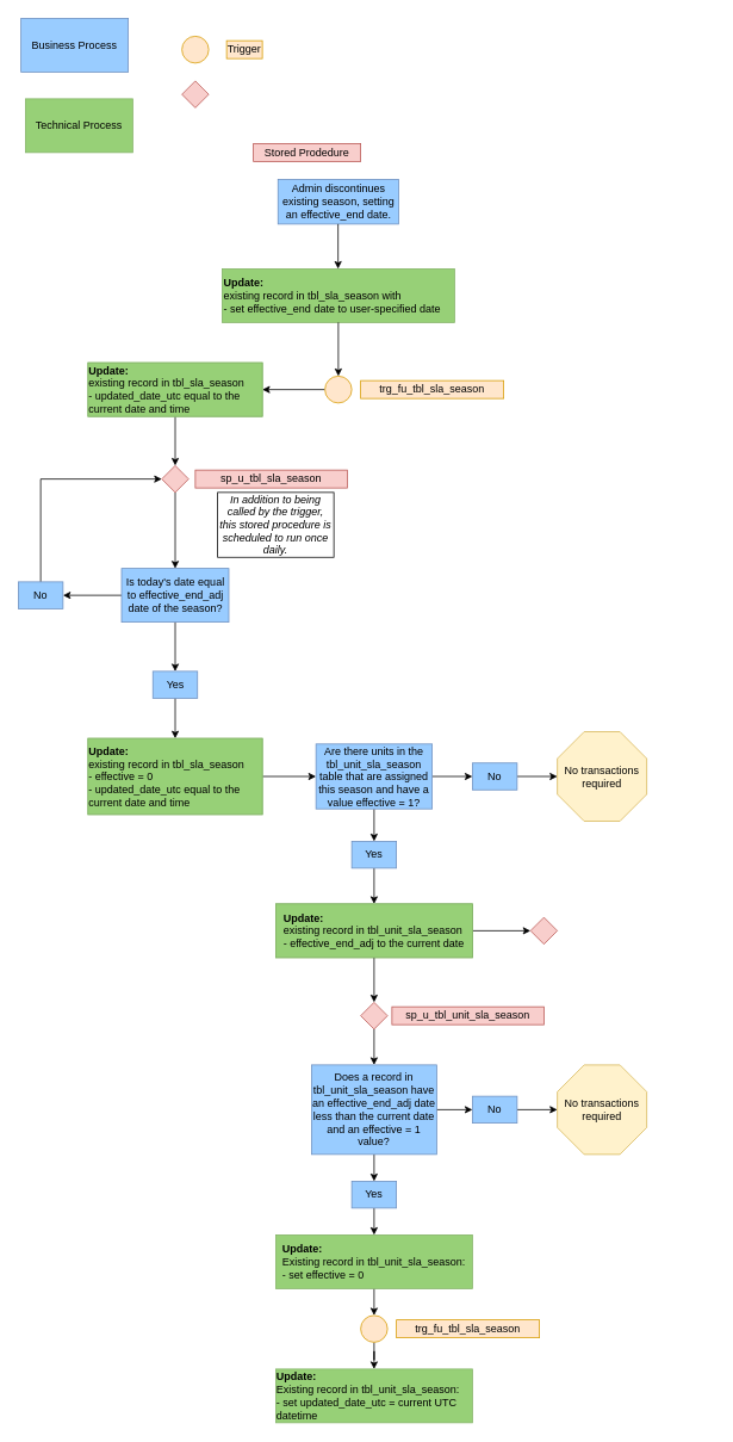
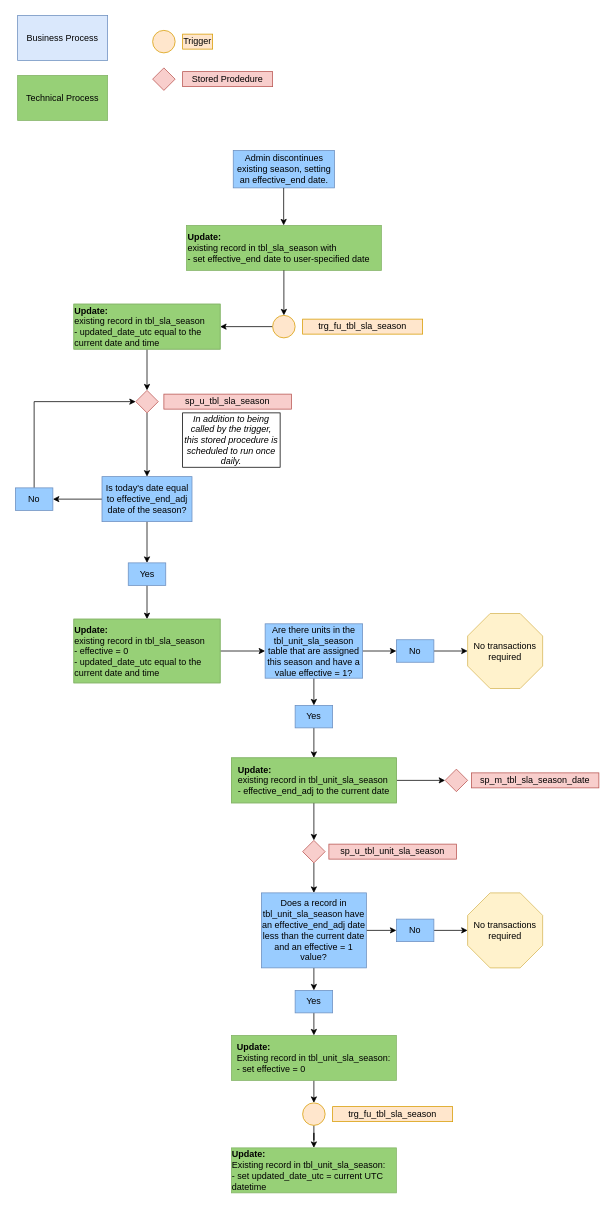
  <mxCell id="0" />
  <mxCell id="1" parent="0" />
  <mxCell id="2" value="Admin discontinues existing season, setting an effective_end date." style="rounded=0;whiteSpace=wrap;html=1;fontSize=12;glass=0;strokeWidth=1;shadow=0;fillColor=#99CCFF;strokeColor=#6c8ebf;" parent="1" vertex="1"><mxGeometry x="310.5" y="200" width="135" height="50" as="geometry" /></mxCell>
  <mxCell id="3" value="&lt;b&gt;Update:&lt;br&gt;&lt;/b&gt;existing record in tbl_sla_season with&lt;br&gt;- set effective_end date to user-specified date" style="rounded=0;whiteSpace=wrap;html=1;fillColor=#97D077;strokeColor=#82b366;align=left;" parent="1" vertex="1"><mxGeometry x="248" y="300" width="260" height="60" as="geometry" /></mxCell>
  <mxCell id="4" value="" style="endArrow=classic;html=1;exitX=0.5;exitY=1;exitDx=0;exitDy=0;entryX=0.5;entryY=0;entryDx=0;entryDy=0;" parent="1" source="3" target="27" edge="1"><mxGeometry width="50" height="50" relative="1" as="geometry"><mxPoint x="378" y="370" as="sourcePoint" /><mxPoint x="378" y="420" as="targetPoint" /></mxGeometry></mxCell>
  <mxCell id="5" value="" style="endArrow=classic;html=1;" parent="1" edge="1"><mxGeometry width="50" height="50" relative="1" as="geometry"><mxPoint x="377.71" y="250" as="sourcePoint" /><mxPoint x="377.71" y="300" as="targetPoint" /></mxGeometry></mxCell>
- <mxCell id="6" value="Business Process" style="rounded=0;whiteSpace=wrap;html=1;strokeColor=#6c8ebf;fillColor=#99CCFF;" parent="1" vertex="1"><mxGeometry x="23" y="20" width="120" height="60" as="geometry" /></mxCell>
- <mxCell id="7" value="Technical Process" style="rounded=0;whiteSpace=wrap;html=1;strokeColor=#82b366;fillColor=#97D077;" parent="1" vertex="1"><mxGeometry x="28" y="110" width="120" height="60" as="geometry" /></mxCell>
+ <mxCell id="6" value="Business Process" style="rounded=0;whiteSpace=wrap;html=1;strokeColor=#6c8ebf;fillColor=#dae8fc;" parent="1" vertex="1"><mxGeometry x="23" y="20" width="120" height="60" as="geometry" /></mxCell>
+ <mxCell id="7" value="Technical Process" style="rounded=0;whiteSpace=wrap;html=1;strokeColor=#82b366;fillColor=#97D077;" parent="1" vertex="1"><mxGeometry x="23" y="100" width="120" height="60" as="geometry" /></mxCell>
  <mxCell id="8" value="" style="ellipse;whiteSpace=wrap;html=1;aspect=fixed;fillColor=#ffe6cc;strokeColor=#d79b00;" parent="1" vertex="1"><mxGeometry x="203" y="40" width="30" height="30" as="geometry" /></mxCell>
- <mxCell id="9" value="Trigger" style="text;html=1;strokeColor=#d79b00;fillColor=#ffe6cc;align=center;verticalAlign=middle;whiteSpace=wrap;rounded=0;" parent="1" vertex="1"><mxGeometry x="253" y="45" width="40" height="20" as="geometry" /></mxCell>
+ <mxCell id="9" value="Trigger" style="text;html=1;strokeColor=#d79b00;fillColor=#ffe6cc;align=center;verticalAlign=middle;whiteSpace=wrap;rounded=0;" parent="1" vertex="1"><mxGeometry x="243" y="45" width="40" height="20" as="geometry" /></mxCell>
  <mxCell id="10" value="" style="rhombus;whiteSpace=wrap;html=1;align=left;fillColor=#f8cecc;strokeColor=#b85450;" parent="1" vertex="1"><mxGeometry x="203" y="90" width="30" height="30" as="geometry" /></mxCell>
- <mxCell id="11" value="Stored Prodedure" style="text;html=1;strokeColor=#b85450;fillColor=#f8cecc;align=center;verticalAlign=middle;whiteSpace=wrap;rounded=0;" parent="1" vertex="1"><mxGeometry x="283" y="160" width="120" height="20" as="geometry" /></mxCell>
+ <mxCell id="11" value="Stored Prodedure" style="text;html=1;strokeColor=#b85450;fillColor=#f8cecc;align=center;verticalAlign=middle;whiteSpace=wrap;rounded=0;" parent="1" vertex="1"><mxGeometry x="243" y="95" width="120" height="20" as="geometry" /></mxCell>
  <mxCell id="12" style="edgeStyle=orthogonalEdgeStyle;rounded=0;orthogonalLoop=1;jettySize=auto;html=1;exitX=0;exitY=0.5;exitDx=0;exitDy=0;entryX=1;entryY=0.5;entryDx=0;entryDy=0;" parent="1" source="14" target="16" edge="1"><mxGeometry relative="1" as="geometry" /></mxCell>
  <mxCell id="13" style="edgeStyle=orthogonalEdgeStyle;rounded=0;orthogonalLoop=1;jettySize=auto;html=1;exitX=0.5;exitY=1;exitDx=0;exitDy=0;entryX=0.5;entryY=0;entryDx=0;entryDy=0;" parent="1" source="14" target="18" edge="1"><mxGeometry relative="1" as="geometry" /></mxCell>
  <mxCell id="14" value="Is today's date equal to effective_end_adj date of the season?" style="rounded=0;whiteSpace=wrap;html=1;fillColor=#99CCFF;strokeColor=#6c8ebf;" parent="1" vertex="1"><mxGeometry x="135.5" y="635" width="120" height="60" as="geometry" /></mxCell>
  <mxCell id="15" style="edgeStyle=orthogonalEdgeStyle;rounded=0;orthogonalLoop=1;jettySize=auto;html=1;exitX=0.5;exitY=0;exitDx=0;exitDy=0;entryX=0;entryY=0.5;entryDx=0;entryDy=0;" parent="1" source="16" target="24" edge="1"><mxGeometry relative="1" as="geometry" /></mxCell>
  <mxCell id="16" value="No" style="rounded=0;whiteSpace=wrap;html=1;fillColor=#99CCFF;strokeColor=#6c8ebf;" parent="1" vertex="1"><mxGeometry x="20" y="650" width="50" height="30" as="geometry" /></mxCell>
  <mxCell id="17" value="" style="edgeStyle=orthogonalEdgeStyle;rounded=0;orthogonalLoop=1;jettySize=auto;html=1;entryX=0.5;entryY=0;entryDx=0;entryDy=0;" parent="1" source="18" target="20" edge="1"><mxGeometry relative="1" as="geometry"><mxPoint x="425" y="875" as="targetPoint" /></mxGeometry></mxCell>
  <mxCell id="18" value="Yes" style="rounded=0;whiteSpace=wrap;html=1;fillColor=#99CCFF;strokeColor=#6c8ebf;" parent="1" vertex="1"><mxGeometry x="170.5" y="750" width="50" height="30" as="geometry" /></mxCell>
  <mxCell id="19" style="edgeStyle=orthogonalEdgeStyle;rounded=0;orthogonalLoop=1;jettySize=auto;html=1;exitX=1;exitY=0.5;exitDx=0;exitDy=0;entryX=0;entryY=0.5;entryDx=0;entryDy=0;" parent="1" source="20" target="35" edge="1"><mxGeometry relative="1" as="geometry" /></mxCell>
  <mxCell id="20" value="&lt;div style=&quot;text-align: left&quot;&gt;&lt;b&gt;Update:&lt;/b&gt;&lt;/div&gt;&lt;div style=&quot;text-align: left&quot;&gt;&lt;span&gt;existing record in tbl_sla_season&lt;/span&gt;&lt;/div&gt;&lt;div style=&quot;text-align: left&quot;&gt;&lt;span&gt;- effective = 0&lt;/span&gt;&lt;/div&gt;&lt;div style=&quot;text-align: left&quot;&gt;- updated_date_utc equal to the current date and time&lt;span&gt;&lt;br&gt;&lt;/span&gt;&lt;/div&gt;" style="rounded=0;whiteSpace=wrap;html=1;fillColor=#d5e8d4;strokeColor=#82b366;" parent="1" vertex="1"><mxGeometry x="98" y="825" width="195" height="85" as="geometry" /></mxCell>
  <mxCell id="21" style="edgeStyle=orthogonalEdgeStyle;rounded=0;orthogonalLoop=1;jettySize=auto;html=1;exitX=1;exitY=0.5;exitDx=0;exitDy=0;entryX=0;entryY=0.5;entryDx=0;entryDy=0;" parent="1" source="22" target="32" edge="1"><mxGeometry relative="1" as="geometry" /></mxCell>
  <mxCell id="22" value="&lt;div style=&quot;text-align: left&quot;&gt;&lt;b&gt;Update:&lt;/b&gt;&lt;/div&gt;&lt;div style=&quot;text-align: left&quot;&gt;existing record in tbl_unit_sla_season&lt;/div&gt;&lt;div style=&quot;text-align: left&quot;&gt;- effective = 0&lt;/div&gt;&lt;div style=&quot;text-align: left&quot;&gt;- effective_end to the current date&lt;/div&gt;" style="rounded=0;whiteSpace=wrap;html=1;fillColor=#d5e8d4;strokeColor=#82b366;" parent="1" vertex="1"><mxGeometry x="308" y="1010" width="220" height="60" as="geometry" /></mxCell>
  <mxCell id="23" style="edgeStyle=orthogonalEdgeStyle;rounded=0;orthogonalLoop=1;jettySize=auto;html=1;exitX=0.5;exitY=1;exitDx=0;exitDy=0;entryX=0.5;entryY=0;entryDx=0;entryDy=0;" parent="1" source="24" target="14" edge="1"><mxGeometry relative="1" as="geometry" /></mxCell>
  <mxCell id="24" value="" style="rhombus;whiteSpace=wrap;html=1;align=left;fillColor=#f8cecc;strokeColor=#b85450;" parent="1" vertex="1"><mxGeometry x="180.5" y="520" width="30" height="30" as="geometry" /></mxCell>
  <mxCell id="25" value="sp_u_tbl_sla_season" style="text;html=1;strokeColor=#b85450;fillColor=#f8cecc;align=center;verticalAlign=middle;whiteSpace=wrap;rounded=0;" parent="1" vertex="1"><mxGeometry x="218" y="525" width="170" height="20" as="geometry" /></mxCell>
  <mxCell id="26" style="edgeStyle=orthogonalEdgeStyle;rounded=0;orthogonalLoop=1;jettySize=auto;html=1;exitX=0;exitY=0.5;exitDx=0;exitDy=0;entryX=1;entryY=0.5;entryDx=0;entryDy=0;" parent="1" source="27" target="30" edge="1"><mxGeometry relative="1" as="geometry" /></mxCell>
  <mxCell id="27" value="" style="ellipse;whiteSpace=wrap;html=1;aspect=fixed;fillColor=#ffe6cc;strokeColor=#d79b00;" parent="1" vertex="1"><mxGeometry x="363" y="420" width="30" height="30" as="geometry" /></mxCell>
  <mxCell id="28" value="trg_fu_tbl_sla_season" style="text;html=1;strokeColor=#d79b00;fillColor=#ffe6cc;align=center;verticalAlign=middle;whiteSpace=wrap;rounded=0;" parent="1" vertex="1"><mxGeometry x="403" y="425" width="160" height="20" as="geometry" /></mxCell>
  <mxCell id="29" style="edgeStyle=orthogonalEdgeStyle;rounded=0;orthogonalLoop=1;jettySize=auto;html=1;exitX=0.5;exitY=1;exitDx=0;exitDy=0;entryX=0.5;entryY=0;entryDx=0;entryDy=0;" parent="1" source="30" target="24" edge="1"><mxGeometry relative="1" as="geometry" /></mxCell>
  <mxCell id="30" value="&lt;div style=&quot;text-align: left&quot;&gt;&lt;b&gt;Update:&lt;/b&gt;&lt;/div&gt;&lt;div style=&quot;text-align: left&quot;&gt;&lt;span&gt;existing record in tbl_sla_season&lt;/span&gt;&lt;/div&gt;&lt;div style=&quot;text-align: left&quot;&gt;&lt;span&gt;- updated_date_utc equal to the current date and time&lt;/span&gt;&lt;/div&gt;" style="rounded=0;whiteSpace=wrap;html=1;fillColor=#d5e8d4;strokeColor=#82b366;" parent="1" vertex="1"><mxGeometry x="98" y="405" width="195" height="60" as="geometry" /></mxCell>
+ <mxCell id="31" value="sp_m_tbl_sla_season_date" style="text;html=1;strokeColor=#b85450;fillColor=#f8cecc;align=center;verticalAlign=middle;whiteSpace=wrap;rounded=0;" parent="1" vertex="1"><mxGeometry x="628" y="1030" width="170" height="20" as="geometry" /></mxCell>
  <mxCell id="32" value="" style="rhombus;whiteSpace=wrap;html=1;align=left;fillColor=#f8cecc;strokeColor=#b85450;" parent="1" vertex="1"><mxGeometry x="593" y="1025" width="30" height="30" as="geometry" /></mxCell>
  <mxCell id="33" style="edgeStyle=orthogonalEdgeStyle;rounded=0;orthogonalLoop=1;jettySize=auto;html=1;exitX=0.5;exitY=1;exitDx=0;exitDy=0;entryX=0.5;entryY=0;entryDx=0;entryDy=0;" parent="1" source="35" target="37" edge="1"><mxGeometry relative="1" as="geometry" /></mxCell>
  <mxCell id="34" style="edgeStyle=orthogonalEdgeStyle;rounded=0;orthogonalLoop=1;jettySize=auto;html=1;exitX=1;exitY=0.5;exitDx=0;exitDy=0;entryX=0;entryY=0.5;entryDx=0;entryDy=0;" parent="1" source="35" target="39" edge="1"><mxGeometry relative="1" as="geometry" /></mxCell>
  <mxCell id="35" value="Are there units in the tbl_unit_sla_season table that are assigned this season and have a value effective = 1?" style="rounded=0;whiteSpace=wrap;html=1;fillColor=#99CCFF;strokeColor=#6c8ebf;" parent="1" vertex="1"><mxGeometry x="353" y="831.25" width="130" height="72.5" as="geometry" /></mxCell>
  <mxCell id="36" style="edgeStyle=orthogonalEdgeStyle;rounded=0;orthogonalLoop=1;jettySize=auto;html=1;exitX=0.5;exitY=1;exitDx=0;exitDy=0;entryX=0.5;entryY=0;entryDx=0;entryDy=0;" parent="1" source="37" target="22" edge="1"><mxGeometry relative="1" as="geometry" /></mxCell>
  <mxCell id="37" value="Yes" style="rounded=0;whiteSpace=wrap;html=1;fillColor=#99CCFF;strokeColor=#6c8ebf;" parent="1" vertex="1"><mxGeometry x="393" y="940" width="50" height="30" as="geometry" /></mxCell>
  <mxCell id="38" style="edgeStyle=orthogonalEdgeStyle;rounded=0;orthogonalLoop=1;jettySize=auto;html=1;exitX=1;exitY=0.5;exitDx=0;exitDy=0;entryX=0;entryY=0.5;entryDx=0;entryDy=0;entryPerimeter=0;" parent="1" source="39" target="40" edge="1"><mxGeometry relative="1" as="geometry" /></mxCell>
  <mxCell id="39" value="No" style="rounded=0;whiteSpace=wrap;html=1;fillColor=#99CCFF;strokeColor=#6c8ebf;" parent="1" vertex="1"><mxGeometry x="528" y="852.5" width="50" height="30" as="geometry" /></mxCell>
  <mxCell id="40" value="No transactions required" style="whiteSpace=wrap;html=1;shape=mxgraph.basic.octagon2;align=center;verticalAlign=middle;dx=15;fillColor=#fff2cc;strokeColor=#d6b656;" parent="1" vertex="1"><mxGeometry x="623" y="817.5" width="100" height="100" as="geometry" /></mxCell>
  <mxCell id="41" value="&lt;i&gt;In addition to being called by the trigger, this stored procedure is scheduled to run once daily.&lt;/i&gt;" style="rounded=0;whiteSpace=wrap;html=1;" parent="1" vertex="1"><mxGeometry x="243" y="550" width="130" height="72.5" as="geometry" /></mxCell>
  <mxCell id="42" style="edgeStyle=orthogonalEdgeStyle;rounded=0;orthogonalLoop=1;jettySize=auto;html=1;exitX=0.5;exitY=1;exitDx=0;exitDy=0;entryX=0.5;entryY=0;entryDx=0;entryDy=0;" edge="1" parent="1" source="43" target="51"><mxGeometry relative="1" as="geometry" /></mxCell>
  <mxCell id="43" value="&lt;div style=&quot;text-align: left&quot;&gt;&lt;b&gt;Update:&lt;/b&gt;&lt;/div&gt;&lt;div style=&quot;text-align: left&quot;&gt;existing record in tbl_unit_sla_season&lt;/div&gt;&lt;div style=&quot;text-align: left&quot;&gt;- effective_end_adj to the current date&lt;/div&gt;" style="rounded=0;whiteSpace=wrap;html=1;fillColor=#97D077;strokeColor=#82b366;" parent="1" vertex="1"><mxGeometry x="308" y="1010" width="220" height="60" as="geometry" /></mxCell>
  <mxCell id="44" value="&lt;div style=&quot;text-align: left&quot;&gt;&lt;b&gt;Update:&lt;/b&gt;&lt;/div&gt;&lt;div style=&quot;text-align: left&quot;&gt;&lt;span&gt;existing record in tbl_sla_season&lt;/span&gt;&lt;/div&gt;&lt;div style=&quot;text-align: left&quot;&gt;&lt;span&gt;- effective = 0&lt;/span&gt;&lt;/div&gt;&lt;div style=&quot;text-align: left&quot;&gt;- updated_date_utc equal to the current date and time&lt;span&gt;&lt;br&gt;&lt;/span&gt;&lt;/div&gt;" style="rounded=0;whiteSpace=wrap;html=1;fillColor=#97D077;strokeColor=#82b366;" parent="1" vertex="1"><mxGeometry x="98" y="825" width="195" height="85" as="geometry" /></mxCell>
  <mxCell id="45" value="&lt;div style=&quot;text-align: left&quot;&gt;&lt;b&gt;Update:&lt;/b&gt;&lt;/div&gt;&lt;div style=&quot;text-align: left&quot;&gt;&lt;span&gt;existing record in tbl_sla_season&lt;/span&gt;&lt;/div&gt;&lt;div style=&quot;text-align: left&quot;&gt;&lt;span&gt;- updated_date_utc equal to the current date and time&lt;/span&gt;&lt;/div&gt;" style="rounded=0;whiteSpace=wrap;html=1;fillColor=#97D077;strokeColor=#82b366;" parent="1" vertex="1"><mxGeometry x="98" y="405" width="195" height="60" as="geometry" /></mxCell>
  <mxCell id="46" style="edgeStyle=orthogonalEdgeStyle;rounded=0;orthogonalLoop=1;jettySize=auto;html=1;exitX=0.5;exitY=1;exitDx=0;exitDy=0;entryX=0.5;entryY=0;entryDx=0;entryDy=0;" edge="1" parent="1" source="48" target="53"><mxGeometry relative="1" as="geometry" /></mxCell>
  <mxCell id="47" style="edgeStyle=orthogonalEdgeStyle;rounded=0;orthogonalLoop=1;jettySize=auto;html=1;exitX=1;exitY=0.5;exitDx=0;exitDy=0;entryX=0;entryY=0.5;entryDx=0;entryDy=0;" edge="1" parent="1" source="48" target="55"><mxGeometry relative="1" as="geometry" /></mxCell>
  <mxCell id="48" value="Does a record in tbl_unit_sla_season have an effective_end_adj date less than the current date and an effective = 1 value?" style="rounded=0;whiteSpace=wrap;html=1;fillColor=#99CCFF;strokeColor=#6c8ebf;" vertex="1" parent="1"><mxGeometry x="348" y="1190" width="140" height="100" as="geometry" /></mxCell>
  <mxCell id="49" value="sp_u_tbl_unit_sla_season" style="text;html=1;strokeColor=#b85450;fillColor=#f8cecc;align=center;verticalAlign=middle;whiteSpace=wrap;rounded=0;" vertex="1" parent="1"><mxGeometry x="438" y="1125" width="170" height="20" as="geometry" /></mxCell>
  <mxCell id="50" style="edgeStyle=orthogonalEdgeStyle;rounded=0;orthogonalLoop=1;jettySize=auto;html=1;exitX=0.5;exitY=1;exitDx=0;exitDy=0;entryX=0.5;entryY=0;entryDx=0;entryDy=0;" edge="1" parent="1" source="51" target="48"><mxGeometry relative="1" as="geometry" /></mxCell>
  <mxCell id="51" value="" style="rhombus;whiteSpace=wrap;html=1;align=left;fillColor=#f8cecc;strokeColor=#b85450;" vertex="1" parent="1"><mxGeometry x="403" y="1120" width="30" height="30" as="geometry" /></mxCell>
  <mxCell id="52" style="edgeStyle=orthogonalEdgeStyle;rounded=0;orthogonalLoop=1;jettySize=auto;html=1;exitX=0.5;exitY=1;exitDx=0;exitDy=0;entryX=0.5;entryY=0;entryDx=0;entryDy=0;" edge="1" parent="1" source="53" target="58"><mxGeometry relative="1" as="geometry" /></mxCell>
  <mxCell id="53" value="Yes" style="rounded=0;whiteSpace=wrap;html=1;fillColor=#99CCFF;strokeColor=#6c8ebf;" vertex="1" parent="1"><mxGeometry x="393" y="1320" width="50" height="30" as="geometry" /></mxCell>
  <mxCell id="54" style="edgeStyle=orthogonalEdgeStyle;rounded=0;orthogonalLoop=1;jettySize=auto;html=1;exitX=1;exitY=0.5;exitDx=0;exitDy=0;" edge="1" parent="1" source="55" target="56"><mxGeometry relative="1" as="geometry" /></mxCell>
  <mxCell id="55" value="No" style="rounded=0;whiteSpace=wrap;html=1;fillColor=#99CCFF;strokeColor=#6c8ebf;" vertex="1" parent="1"><mxGeometry x="528" y="1225" width="50" height="30" as="geometry" /></mxCell>
  <mxCell id="56" value="No transactions required" style="whiteSpace=wrap;html=1;shape=mxgraph.basic.octagon2;align=center;verticalAlign=middle;dx=15;fillColor=#fff2cc;strokeColor=#d6b656;" vertex="1" parent="1"><mxGeometry x="623" y="1190" width="100" height="100" as="geometry" /></mxCell>
  <mxCell id="57" style="edgeStyle=orthogonalEdgeStyle;rounded=0;orthogonalLoop=1;jettySize=auto;html=1;exitX=0.5;exitY=1;exitDx=0;exitDy=0;entryX=0.5;entryY=0;entryDx=0;entryDy=0;" edge="1" parent="1" source="58" target="60"><mxGeometry relative="1" as="geometry" /></mxCell>
  <mxCell id="58" value="&lt;div style=&quot;text-align: left&quot;&gt;&lt;b&gt;Update:&lt;/b&gt;&lt;/div&gt;&lt;div style=&quot;text-align: left&quot;&gt;Existing record in tbl_unit_sla_season:&lt;/div&gt;&lt;div style=&quot;text-align: left&quot;&gt;- set effective = 0&lt;/div&gt;" style="rounded=0;whiteSpace=wrap;html=1;fillColor=#97D077;strokeColor=#82b366;" vertex="1" parent="1"><mxGeometry x="308" y="1380" width="220" height="60" as="geometry" /></mxCell>
  <mxCell id="59" style="edgeStyle=orthogonalEdgeStyle;rounded=0;orthogonalLoop=1;jettySize=auto;html=1;exitX=0.5;exitY=1;exitDx=0;exitDy=0;" edge="1" parent="1" source="60" target="62"><mxGeometry relative="1" as="geometry" /></mxCell>
  <mxCell id="60" value="" style="ellipse;whiteSpace=wrap;html=1;aspect=fixed;fillColor=#ffe6cc;strokeColor=#d79b00;" vertex="1" parent="1"><mxGeometry x="403" y="1470" width="30" height="30" as="geometry" /></mxCell>
  <mxCell id="61" value="trg_fu_tbl_sla_season" style="text;html=1;strokeColor=#d79b00;fillColor=#ffe6cc;align=center;verticalAlign=middle;whiteSpace=wrap;rounded=0;" vertex="1" parent="1"><mxGeometry x="443" y="1475" width="160" height="20" as="geometry" /></mxCell>
  <mxCell id="62" value="&lt;div style=&quot;text-align: left&quot;&gt;&lt;b&gt;Update:&lt;/b&gt;&lt;/div&gt;&lt;div style=&quot;text-align: left&quot;&gt;Existing record in tbl_unit_sla_season:&lt;/div&gt;&lt;div style=&quot;text-align: left&quot;&gt;- set updated_date_utc = current UTC datetime&lt;/div&gt;" style="rounded=0;whiteSpace=wrap;html=1;fillColor=#97D077;strokeColor=#82b366;" vertex="1" parent="1"><mxGeometry x="308" y="1530" width="220" height="60" as="geometry" /></mxCell>
